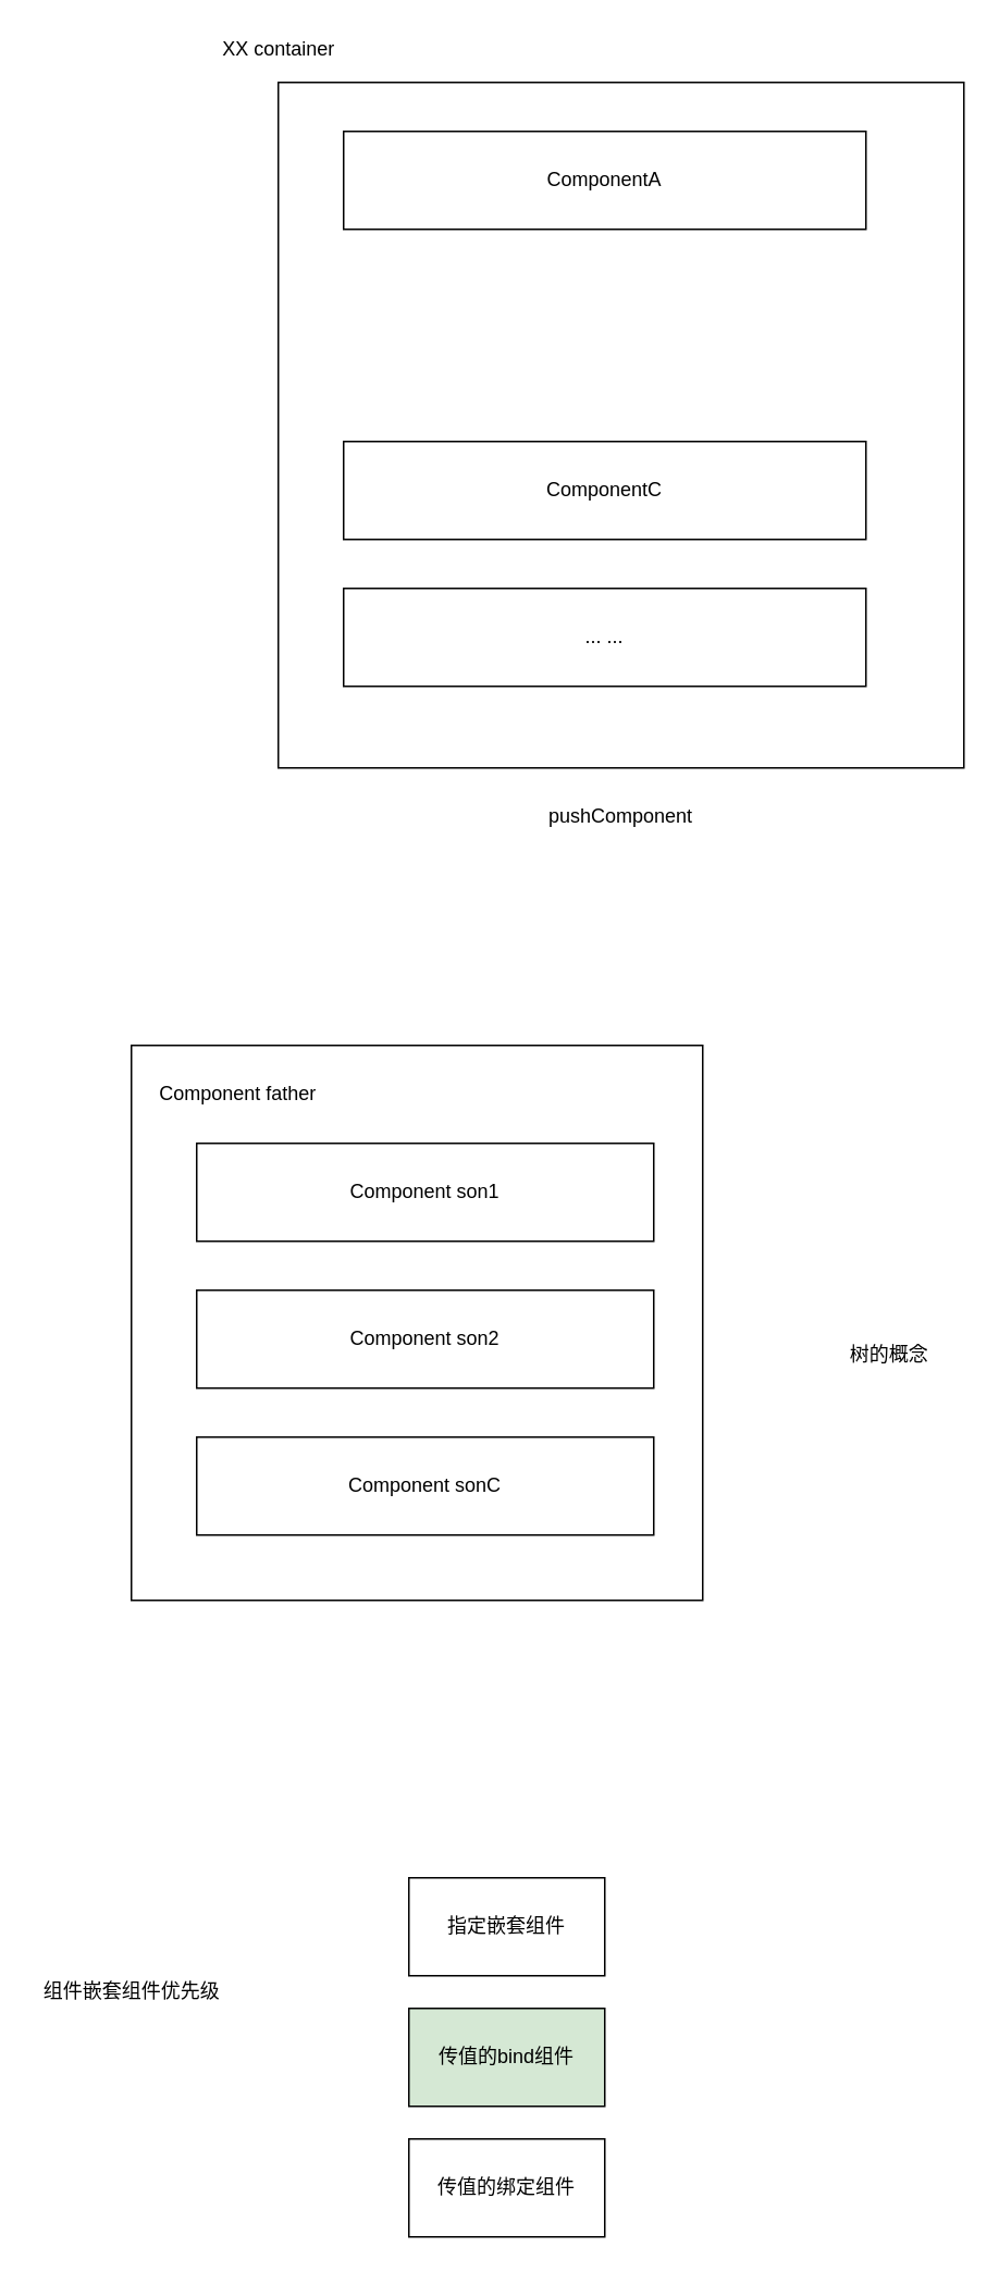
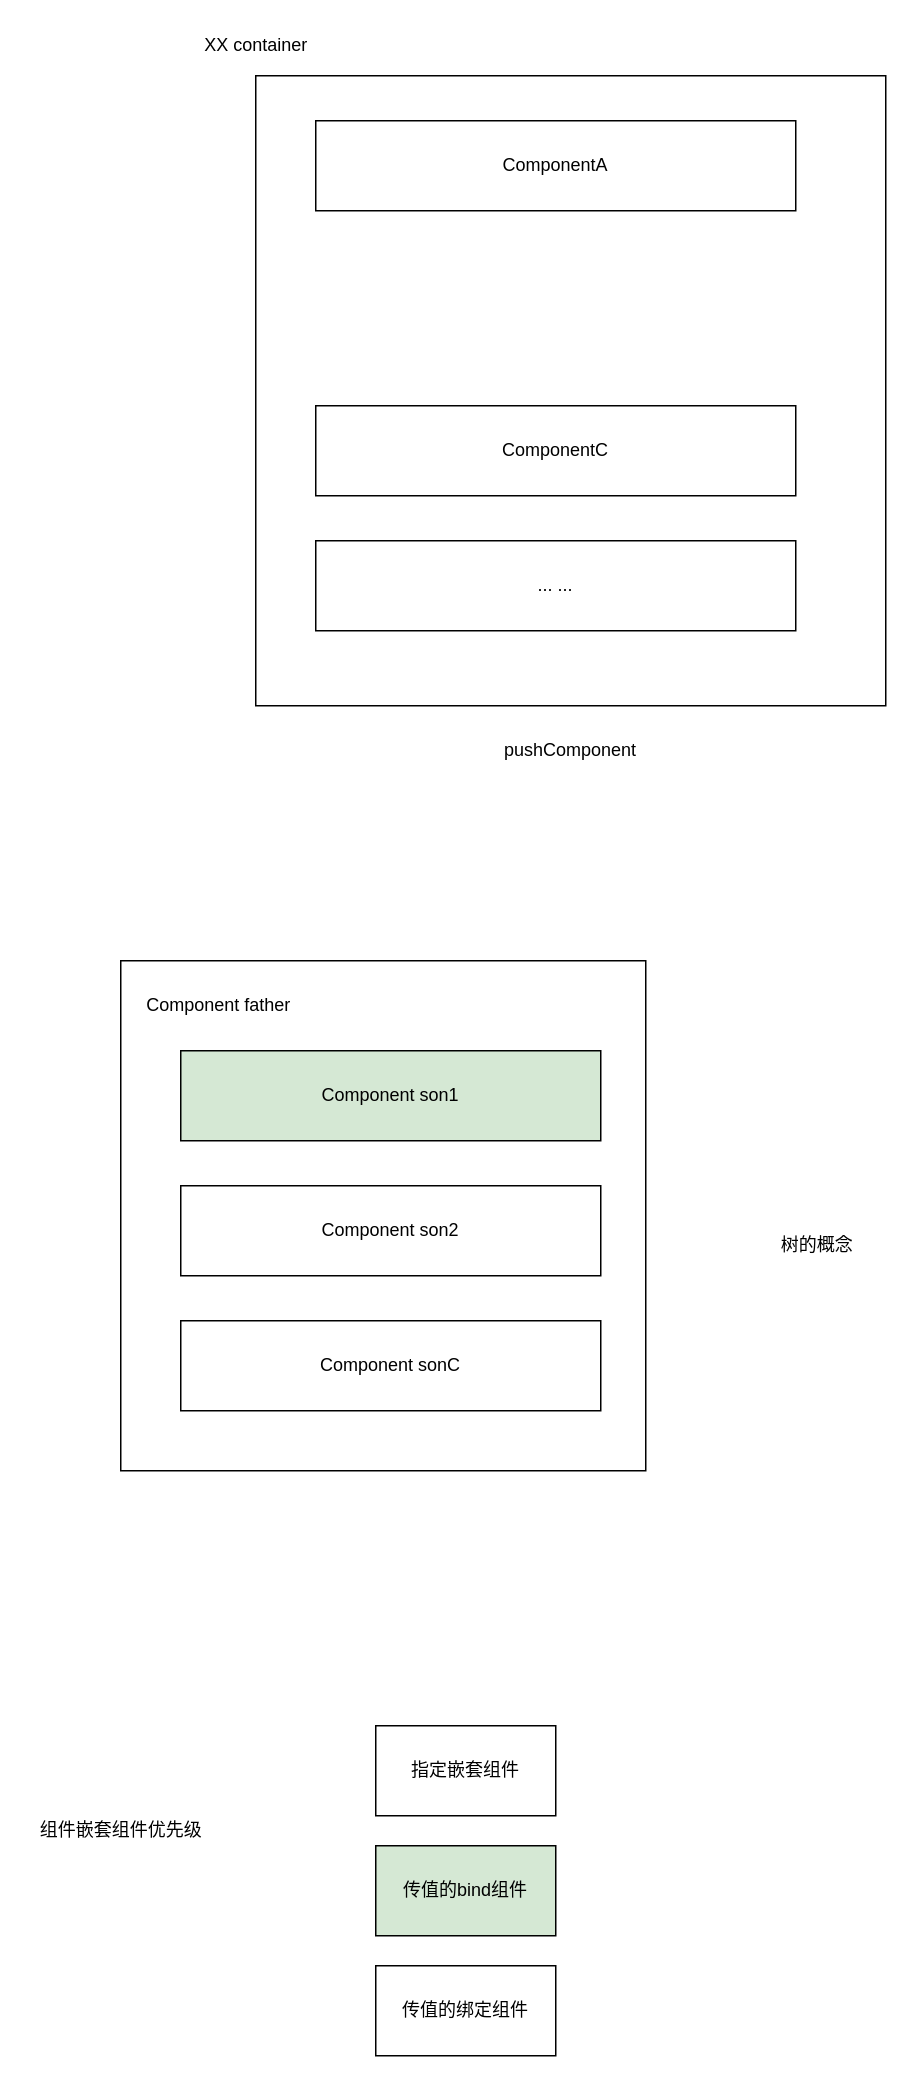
  <mxCell id="0" />
  <mxCell id="1" parent="0" />
  <mxCell id="2" value="pushComponent" style="text;html=1;strokeColor=none;fillColor=none;align=center;verticalAlign=middle;whiteSpace=wrap;rounded=0;" vertex="1" parent="1"><mxGeometry x="360" y="490" width="40" height="20" as="geometry" /></mxCell>
  <mxCell id="3" value="" style="whiteSpace=wrap;html=1;aspect=fixed;" vertex="1" parent="1"><mxGeometry x="170" y="50" width="420" height="420" as="geometry" /></mxCell>
  <mxCell id="4" value="&lt;span style=&quot;white-space: normal&quot;&gt;ComponentA&lt;/span&gt;" style="rounded=0;whiteSpace=wrap;html=1;" vertex="1" parent="1"><mxGeometry x="210" y="80" width="320" height="60" as="geometry" /></mxCell>
  <mxCell id="5" value="&lt;span style=&quot;white-space: normal&quot;&gt;ComponentC&lt;/span&gt;" style="rounded=0;whiteSpace=wrap;html=1;" vertex="1" parent="1"><mxGeometry x="210" y="270" width="320" height="60" as="geometry" /></mxCell>
  <mxCell id="6" value="&lt;span style=&quot;white-space: normal&quot;&gt;... ...&lt;/span&gt;" style="rounded=0;whiteSpace=wrap;html=1;" vertex="1" parent="1"><mxGeometry x="210" y="360" width="320" height="60" as="geometry" /></mxCell>
  <mxCell id="7" value="XX&amp;nbsp;container" style="text;html=1;align=center;verticalAlign=middle;resizable=0;points=[];autosize=1;" vertex="1" parent="1"><mxGeometry x="130" y="20" width="80" height="20" as="geometry" /></mxCell>
  <mxCell id="8" value="" style="rounded=0;whiteSpace=wrap;html=1;" vertex="1" parent="1"><mxGeometry x="80" y="640" width="350" height="340" as="geometry" /></mxCell>
  <mxCell id="9" value="Component father" style="text;html=1;align=center;verticalAlign=middle;resizable=0;points=[];autosize=1;" vertex="1" parent="1"><mxGeometry x="90" y="660" width="110" height="20" as="geometry" /></mxCell>
- <mxCell id="10" value="Component son1" style="rounded=0;whiteSpace=wrap;html=1;" vertex="1" parent="1"><mxGeometry x="120" y="700" width="280" height="60" as="geometry" /></mxCell>
+ <mxCell id="10" value="Component son1" style="rounded=0;whiteSpace=wrap;html=1;fillColor=#d5e8d4;" vertex="1" parent="1"><mxGeometry x="120" y="700" width="280" height="60" as="geometry" /></mxCell>
  <mxCell id="11" value="Component son2" style="rounded=0;whiteSpace=wrap;html=1;" vertex="1" parent="1"><mxGeometry x="120" y="790" width="280" height="60" as="geometry" /></mxCell>
  <mxCell id="12" value="Component sonC" style="rounded=0;whiteSpace=wrap;html=1;" vertex="1" parent="1"><mxGeometry x="120" y="880" width="280" height="60" as="geometry" /></mxCell>
  <mxCell id="13" value="树的概念" style="text;html=1;align=center;verticalAlign=middle;resizable=0;points=[];autosize=1;" vertex="1" parent="1"><mxGeometry x="514" y="820" width="60" height="20" as="geometry" /></mxCell>
  <mxCell id="14" value="组件嵌套组件优先级" style="text;html=1;align=center;verticalAlign=middle;resizable=0;points=[];autosize=1;" vertex="1" parent="1"><mxGeometry x="20" y="1210" width="120" height="20" as="geometry" /></mxCell>
  <mxCell id="15" value="指定嵌套组件" style="rounded=0;whiteSpace=wrap;html=1;" vertex="1" parent="1"><mxGeometry x="250" y="1150" width="120" height="60" as="geometry" /></mxCell>
  <mxCell id="16" value="传值的bind组件" style="rounded=0;whiteSpace=wrap;html=1;fillColor=#d5e8d4;" vertex="1" parent="1"><mxGeometry x="250" y="1230" width="120" height="60" as="geometry" /></mxCell>
  <mxCell id="17" value="传值的绑定组件" style="rounded=0;whiteSpace=wrap;html=1;" vertex="1" parent="1"><mxGeometry x="250" y="1310" width="120" height="60" as="geometry" /></mxCell>
